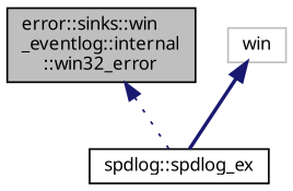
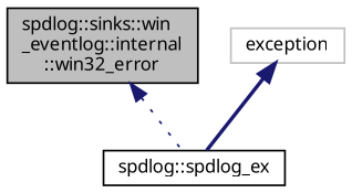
  digraph {
    fontname="Noto Sans"
    node [color=black fillcolor=white fontname="Noto Sans" fontsize=10 shape=record style=filled]
    edge [color=midnightblue dir=back fontname="Noto Sans" fontsize=10 labelfontname=Helvetica labelfontsize=10]
-   n1 [fillcolor=grey75 fontcolor=black height=0.2 label="error::sinks::win\l_eventlog::internal\l::win32_error" width=0.4]
+   n1 [fillcolor=grey75 fontcolor=black height=0.2 label="spdlog::sinks::win\l_eventlog::internal\l::win32_error" width=0.4]
    n2 [height=0.2 label="spdlog::spdlog_ex" width=0.4]
-   n3 [color=grey75 height=0.2 label=win width=0.4]
+   n3 [color=grey75 height=0.2 label=exception width=0.4]
    n1 -> n2 [style=dotted]
    n3 -> n2 [style=bold]
  }
